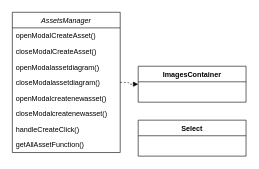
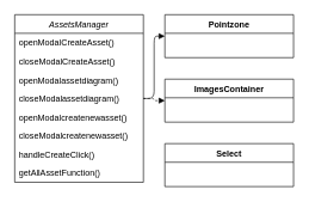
  <mxCell id="0" />
  <mxCell id="1" parent="0" />
  <mxCell id="2" value="AssetsManager" style="swimlane;fontStyle=2;align=center;verticalAlign=top;childLayout=stackLayout;horizontal=1;startSize=26;horizontalStack=0;resizeParent=1;resizeLast=0;collapsible=1;marginBottom=0;rounded=0;shadow=0;strokeWidth=1;" vertex="1" parent="1"><mxGeometry x="20" y="20" width="180" height="234" as="geometry" /></mxCell>
  <mxCell id="3" value="openModalCreateAsset()" style="text;align=left;verticalAlign=top;spacingLeft=4;spacingRight=4;overflow=hidden;rotatable=0;" vertex="1" parent="2"><mxGeometry y="26" width="180" height="26" as="geometry" /></mxCell>
  <mxCell id="4" value="closeModalCreateAsset()" style="text;align=left;verticalAlign=top;spacingLeft=4;spacingRight=4;overflow=hidden;rotatable=0;" vertex="1" parent="2"><mxGeometry y="52" width="180" height="26" as="geometry" /></mxCell>
  <mxCell id="5" value="openModalassetdiagram()" style="text;align=left;verticalAlign=top;spacingLeft=4;spacingRight=4;overflow=hidden;rotatable=0;" vertex="1" parent="2"><mxGeometry y="78" width="180" height="26" as="geometry" /></mxCell>
  <mxCell id="6" value="closeModalassetdiagram()" style="text;align=left;verticalAlign=top;spacingLeft=4;spacingRight=4;overflow=hidden;rotatable=0;" vertex="1" parent="2"><mxGeometry y="104" width="180" height="26" as="geometry" /></mxCell>
  <mxCell id="7" value="openModalcreatenewasset()" style="text;align=left;verticalAlign=top;spacingLeft=4;spacingRight=4;overflow=hidden;rotatable=0;" vertex="1" parent="2"><mxGeometry y="130" width="180" height="26" as="geometry" /></mxCell>
  <mxCell id="8" value="closeModalcreatenewasset()" style="text;align=left;verticalAlign=top;spacingLeft=4;spacingRight=4;overflow=hidden;rotatable=0;" vertex="1" parent="2"><mxGeometry y="156" width="180" height="26" as="geometry" /></mxCell>
  <mxCell id="9" value="handleCreateClick()" style="text;align=left;verticalAlign=top;spacingLeft=4;spacingRight=4;overflow=hidden;rotatable=0;" vertex="1" parent="2"><mxGeometry y="182" width="180" height="26" as="geometry" /></mxCell>
  <mxCell id="10" value="getAllAssetFunction()" style="text;align=left;verticalAlign=top;spacingLeft=4;spacingRight=4;overflow=hidden;rotatable=0;" vertex="1" parent="2"><mxGeometry y="208" width="180" height="26" as="geometry" /></mxCell>
+ <mxCell id="11" value="Pointzone" style="swimlane;align=center;verticalAlign=middle;childLayout=stackLayout;horizontal=1;startSize=26;horizontalStack=0;resizeParent=1;resizeLast=0;marginBottom=0;rounded=0;shadow=0;strokeWidth=1;" vertex="1" parent="1"><mxGeometry x="230" y="20" width="180" height="60" as="geometry" /></mxCell>
  <mxCell id="12" value="ImagesContainer" style="swimlane;align=center;verticalAlign=middle;childLayout=stackLayout;horizontal=1;startSize=26;horizontalStack=0;resizeParent=1;resizeLast=0;marginBottom=0;rounded=0;shadow=0;strokeWidth=1;" vertex="1" parent="1"><mxGeometry x="230" y="110" width="180" height="60" as="geometry" /></mxCell>
  <mxCell id="13" value="Select" style="swimlane;align=center;verticalAlign=middle;childLayout=stackLayout;horizontal=1;startSize=26;horizontalStack=0;resizeParent=1;resizeLast=0;marginBottom=0;rounded=0;shadow=0;strokeWidth=1;" vertex="1" parent="1"><mxGeometry x="230" y="200" width="180" height="60" as="geometry" /></mxCell>
+ <mxCell id="14" value="" style="endArrow=block;endSize=6;edgeStyle=elbowEdgeStyle;elbow=horizontal;" edge="1" parent="1" source="2" target="11"><mxGeometry relative="1" as="geometry" /></mxCell>
  <mxCell id="15" value="" style="endArrow=block;endSize=6;edgeStyle=elbowEdgeStyle;elbow=horizontal;dashed=1;" edge="1" parent="1" source="2" target="12"><mxGeometry relative="1" as="geometry" /></mxCell>
